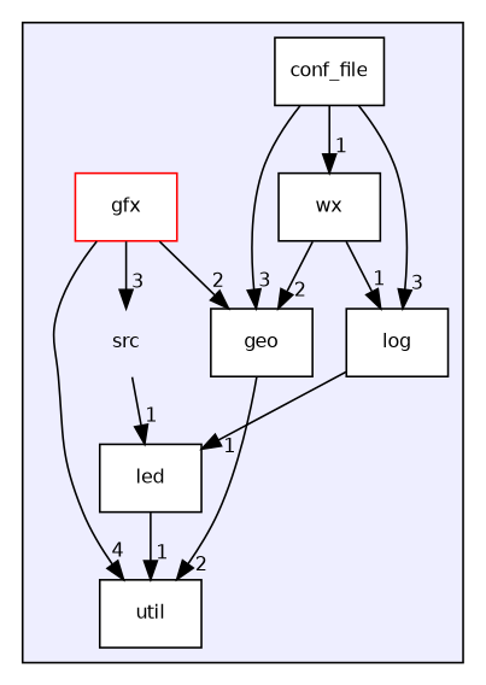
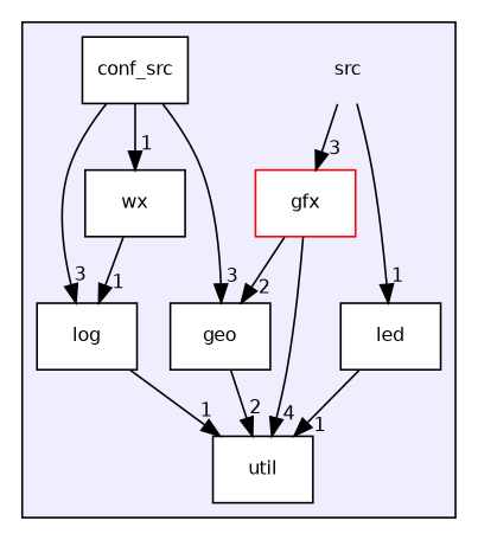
  digraph {
    compound=true
    node [fontname=Helvetica fontsize=10 shape=box color=black fillcolor=white style=filled]
    edge [headlabel=1 labeldistance=1.5 labelfontname=Helvetica labelfontsize=10]
    n1 [label=src shape=plaintext color="" fillcolor="" style=""]
-   n2 [label=conf_file]
+   n2 [label=conf_src]
    n3 [label=geo]
    n4 [color=red label=gfx]
    n5 [label=led]
    n6 [label=log]
    n7 [label=util]
    n8 [label=wx]
    subgraph cluster_1 {
      bgcolor="#eeeeff"
      pencolor=black
      n1
      n2
      n3
      n4
      n5
      n6
      n7
      n8
    }
-   n4 -> n1 [headlabel=3]
+   n1 -> n4 [headlabel=3]
    n1 -> n5
    n2 -> n3 [headlabel=3]
    n2 -> n6 [headlabel=3]
    n2 -> n8
    n3 -> n7 [headlabel=2]
    n4 -> n3 [headlabel=2]
    n4 -> n7 [headlabel=4]
    n5 -> n7
-   n6 -> n5
-   n8 -> n3 [headlabel=2]
+   n6 -> n7
    n8 -> n6
  }
